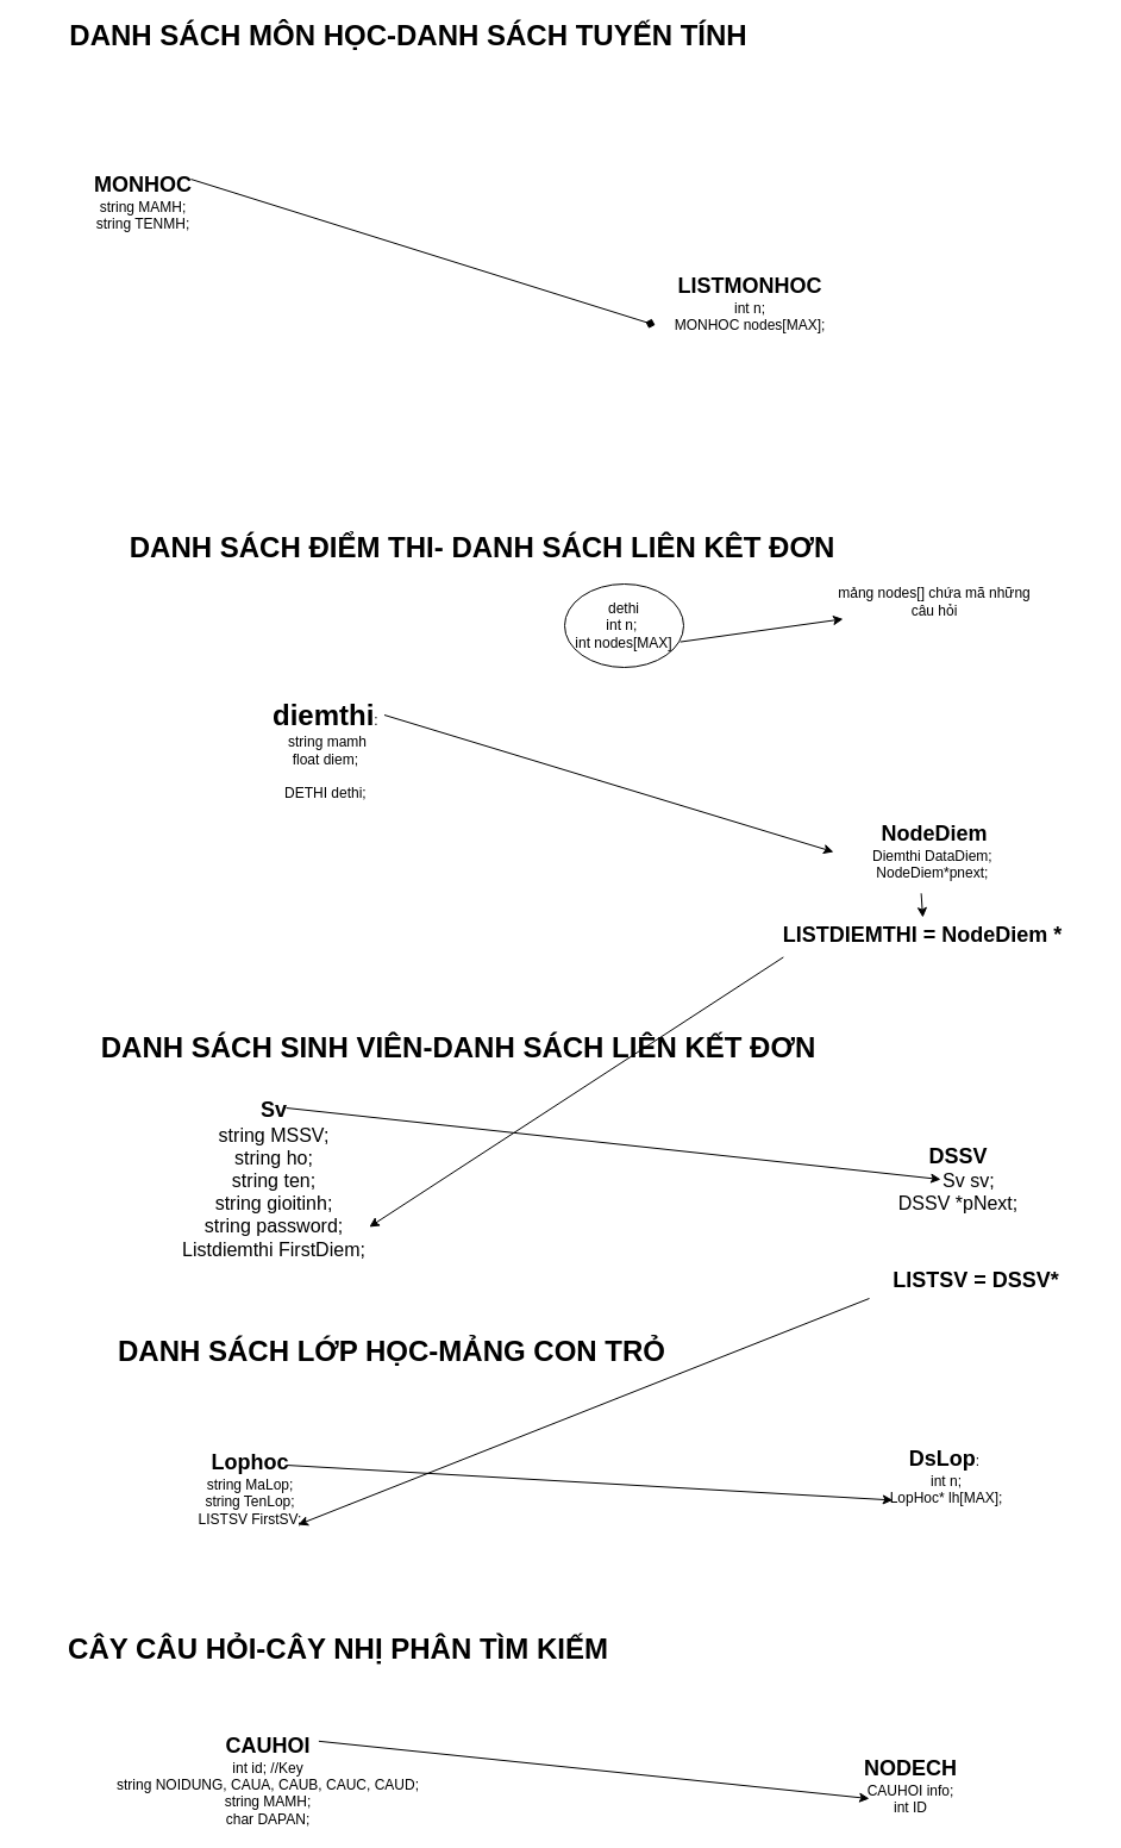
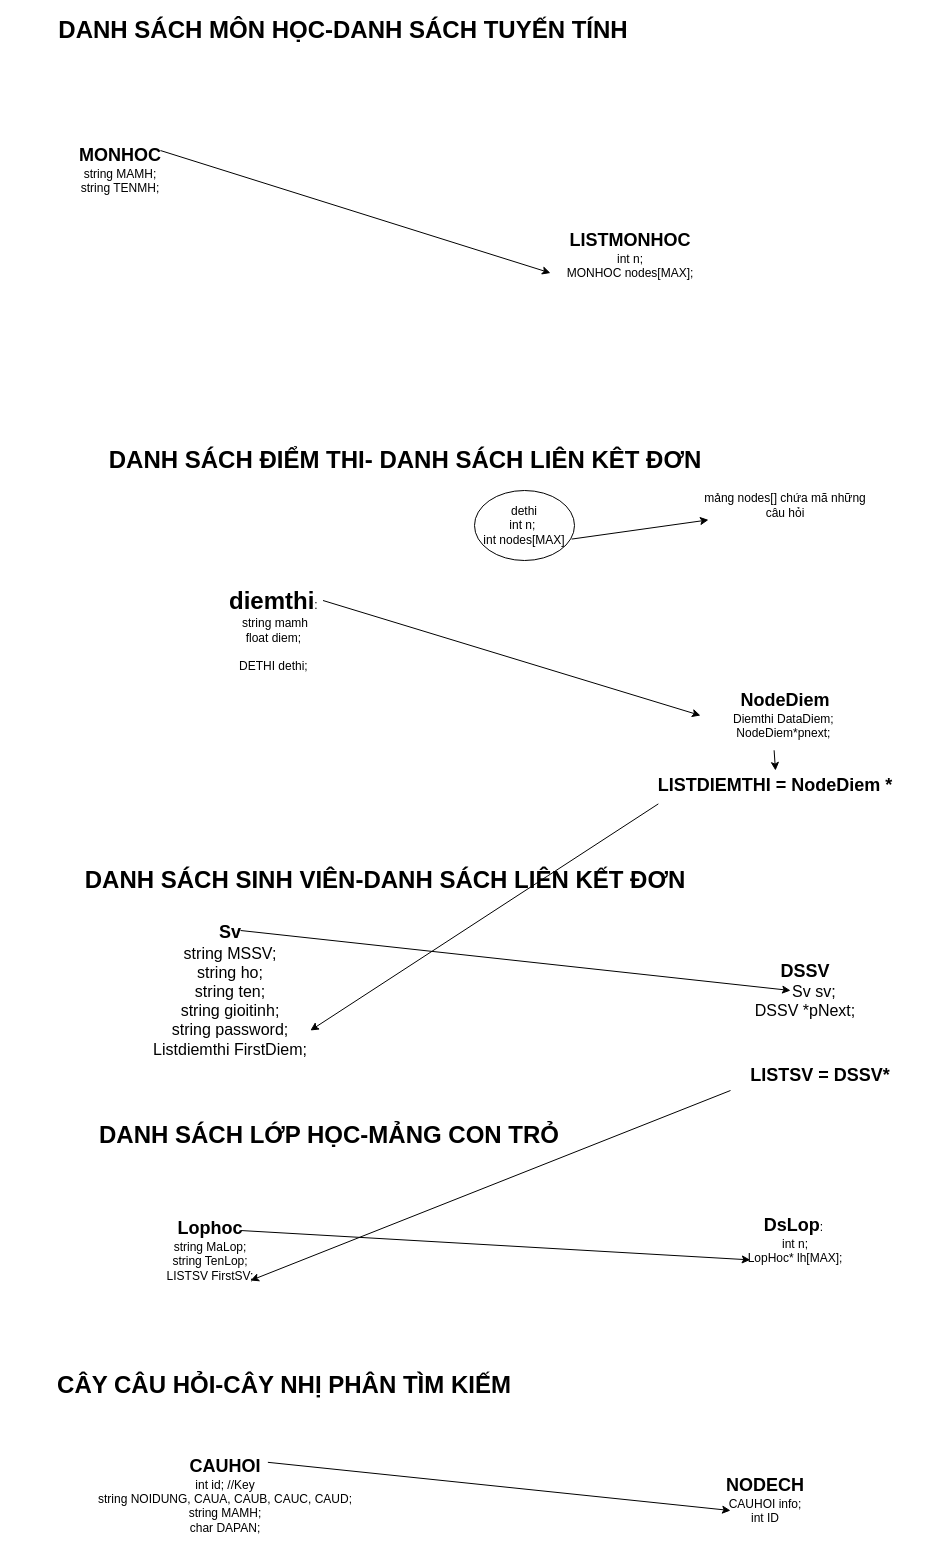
  <mxCell id="0" />
  <mxCell id="1" parent="0" />
  <mxCell id="2" value="dethi&lt;br&gt;int n;&amp;nbsp;&lt;br&gt;int nodes[MAX]" style="ellipse;whiteSpace=wrap;html=1;" vertex="1" parent="1"><mxGeometry x="474" y="490" width="100" height="70" as="geometry" /></mxCell>
  <mxCell id="3" value="&lt;b&gt;&lt;font style=&quot;font-size: 24px&quot;&gt;diemthi&lt;/font&gt;&lt;/b&gt;:&amp;nbsp;&lt;br&gt;string mamh&lt;br&gt;float diem;&amp;nbsp;&lt;br&gt;&lt;br&gt;DETHI dethi;&amp;nbsp;" style="text;html=1;strokeColor=none;fillColor=none;align=center;verticalAlign=middle;whiteSpace=wrap;rounded=0;" vertex="1" parent="1"><mxGeometry x="180" y="600" width="190" height="60" as="geometry" /></mxCell>
  <mxCell id="4" value="mảng nodes[] chứa mã những câu hỏi" style="text;html=1;strokeColor=none;fillColor=none;align=center;verticalAlign=middle;whiteSpace=wrap;rounded=0;" vertex="1" parent="1"><mxGeometry x="700" y="495" width="170" height="20" as="geometry" /></mxCell>
  <mxCell id="5" value="" style="endArrow=classic;html=1;entryX=0.047;entryY=1.22;entryDx=0;entryDy=0;entryPerimeter=0;exitX=0.972;exitY=0.694;exitDx=0;exitDy=0;exitPerimeter=0;" edge="1" parent="1" source="2" target="4"><mxGeometry width="50" height="50" relative="1" as="geometry"><mxPoint x="680" y="630" as="sourcePoint" /><mxPoint x="730" y="580" as="targetPoint" /></mxGeometry></mxCell>
  <mxCell id="6" value="&lt;font style=&quot;font-size: 18px&quot;&gt;&lt;b&gt;NodeDiem&lt;br&gt;&lt;/b&gt;&lt;/font&gt;Diemthi DataDiem;&amp;nbsp;&lt;br&gt;NodeDiem*pnext;&amp;nbsp;" style="text;html=1;strokeColor=none;fillColor=none;align=center;verticalAlign=middle;whiteSpace=wrap;rounded=0;" vertex="1" parent="1"><mxGeometry x="700" y="680" width="170" height="70" as="geometry" /></mxCell>
  <mxCell id="7" value="" style="endArrow=classic;html=1;entryX=0;entryY=0.5;entryDx=0;entryDy=0;exitX=0.75;exitY=0;exitDx=0;exitDy=0;" edge="1" parent="1" source="3" target="6"><mxGeometry width="50" height="50" relative="1" as="geometry"><mxPoint x="500" y="810" as="sourcePoint" /><mxPoint x="550" y="760" as="targetPoint" /></mxGeometry></mxCell>
  <mxCell id="8" value="&lt;b&gt;&lt;font style=&quot;font-size: 18px&quot;&gt;LISTDIEMTHI = NodeDiem *&lt;/font&gt;&lt;/b&gt;" style="text;html=1;strokeColor=none;fillColor=none;align=center;verticalAlign=middle;whiteSpace=wrap;rounded=0;" vertex="1" parent="1"><mxGeometry x="630" y="770" width="290" height="30" as="geometry" /></mxCell>
  <mxCell id="9" value="" style="endArrow=classic;html=1;entryX=0.5;entryY=0;entryDx=0;entryDy=0;exitX=0.433;exitY=0.997;exitDx=0;exitDy=0;exitPerimeter=0;" edge="1" parent="1" source="6" target="8"><mxGeometry width="50" height="50" relative="1" as="geometry"><mxPoint x="690" y="770" as="sourcePoint" /><mxPoint x="740" y="720" as="targetPoint" /></mxGeometry></mxCell>
  <mxCell id="10" value="&lt;font style=&quot;font-size: 24px&quot;&gt;&lt;b&gt;DANH SÁCH ĐIỂM THI- DANH SÁCH LIÊN KÊT ĐƠN&lt;/b&gt;&lt;/font&gt;" style="text;html=1;strokeColor=none;fillColor=none;align=center;verticalAlign=middle;whiteSpace=wrap;rounded=0;" vertex="1" parent="1"><mxGeometry x="70" y="450" width="670" height="20" as="geometry" /></mxCell>
  <mxCell id="11" value="&lt;font style=&quot;font-size: 18px&quot;&gt;&lt;b&gt;Sv&lt;/b&gt;&lt;br&gt;&lt;/font&gt;&lt;div&gt;&lt;font size=&quot;3&quot;&gt;string MSSV;&lt;/font&gt;&lt;/div&gt;&lt;div&gt;&lt;font size=&quot;3&quot;&gt;&lt;span&gt;&#09;&lt;/span&gt;string ho;&lt;/font&gt;&lt;/div&gt;&lt;div&gt;&lt;font size=&quot;3&quot;&gt;&lt;span&gt;&#09;&lt;/span&gt;string ten;&lt;/font&gt;&lt;/div&gt;&lt;div&gt;&lt;font size=&quot;3&quot;&gt;&lt;span&gt;&#09;&lt;/span&gt;string gioitinh;&lt;/font&gt;&lt;/div&gt;&lt;div&gt;&lt;font size=&quot;3&quot;&gt;&lt;span&gt;&#09;&lt;/span&gt;string password;&lt;/font&gt;&lt;/div&gt;&lt;div&gt;&lt;font size=&quot;3&quot;&gt;&lt;span&gt;&#09;&lt;/span&gt;Listdiemthi FirstDiem;&lt;/font&gt;&lt;/div&gt;" style="text;html=1;strokeColor=none;fillColor=none;align=center;verticalAlign=middle;whiteSpace=wrap;rounded=0;" vertex="1" parent="1"><mxGeometry x="150" y="890" width="160" height="200" as="geometry" /></mxCell>
  <mxCell id="12" value="" style="endArrow=classic;html=1;entryX=0.999;entryY=0.7;entryDx=0;entryDy=0;entryPerimeter=0;exitX=0.096;exitY=1.113;exitDx=0;exitDy=0;exitPerimeter=0;" edge="1" parent="1" source="8" target="11"><mxGeometry width="50" height="50" relative="1" as="geometry"><mxPoint x="580" y="900" as="sourcePoint" /><mxPoint x="630" y="850" as="targetPoint" /></mxGeometry></mxCell>
  <mxCell id="13" value="&lt;font style=&quot;font-size: 18px&quot;&gt;&lt;b&gt;DSSV&lt;/b&gt;&lt;br&gt;&lt;/font&gt;&lt;div&gt;&lt;font size=&quot;3&quot;&gt;&amp;nbsp; &amp;nbsp; Sv sv;&lt;/font&gt;&lt;/div&gt;&lt;div&gt;&lt;font size=&quot;3&quot;&gt;&lt;span&gt;&#09;&lt;/span&gt;DSSV *pNext;&lt;/font&gt;&lt;/div&gt;" style="text;html=1;strokeColor=none;fillColor=none;align=center;verticalAlign=middle;whiteSpace=wrap;rounded=0;" vertex="1" parent="1"><mxGeometry x="740" y="967.5" width="130" height="45" as="geometry" /></mxCell>
  <mxCell id="14" value="" style="endArrow=classic;html=1;exitX=0.563;exitY=0.2;exitDx=0;exitDy=0;entryX=0.385;entryY=0.5;entryDx=0;entryDy=0;entryPerimeter=0;exitPerimeter=0;" edge="1" parent="1" source="11" target="13"><mxGeometry width="50" height="50" relative="1" as="geometry"><mxPoint x="580" y="980" as="sourcePoint" /><mxPoint x="630" y="930" as="targetPoint" /></mxGeometry></mxCell>
  <mxCell id="15" value="&lt;font style=&quot;font-size: 24px&quot;&gt;&lt;b&gt;DANH SÁCH SINH VIÊN-DANH SÁCH LIÊN KẾT ĐƠN&lt;/b&gt;&lt;/font&gt;" style="text;html=1;strokeColor=none;fillColor=none;align=center;verticalAlign=middle;whiteSpace=wrap;rounded=0;" vertex="1" parent="1"><mxGeometry x="60" y="870" width="650" height="20" as="geometry" /></mxCell>
  <mxCell id="16" value="&lt;font style=&quot;font-size: 18px&quot;&gt;&lt;b&gt;LISTSV = DSSV*&lt;/b&gt;&lt;/font&gt;" style="text;html=1;strokeColor=none;fillColor=none;align=center;verticalAlign=middle;whiteSpace=wrap;rounded=0;" vertex="1" parent="1"><mxGeometry x="730" y="1060" width="180" height="30" as="geometry" /></mxCell>
  <mxCell id="17" value="&lt;font style=&quot;font-size: 18px&quot;&gt;&lt;b&gt;Lophoc&lt;br&gt;&lt;/b&gt;&lt;/font&gt;&lt;div&gt;string MaLop;&lt;/div&gt;&lt;div&gt;&lt;span&gt;&#09;&lt;/span&gt;string TenLop;&lt;/div&gt;&lt;div&gt;&lt;span&gt;&#09;&lt;/span&gt;LISTSV FirstSV;&lt;/div&gt;" style="text;html=1;strokeColor=none;fillColor=none;align=center;verticalAlign=middle;whiteSpace=wrap;rounded=0;" vertex="1" parent="1"><mxGeometry x="140" y="1210" width="140" height="80" as="geometry" /></mxCell>
  <mxCell id="18" value="" style="endArrow=classic;html=1;entryX=0.786;entryY=0.875;entryDx=0;entryDy=0;entryPerimeter=0;exitX=0;exitY=1;exitDx=0;exitDy=0;" edge="1" parent="1" source="16" target="17"><mxGeometry width="50" height="50" relative="1" as="geometry"><mxPoint x="550" y="1150" as="sourcePoint" /><mxPoint x="600" y="1100" as="targetPoint" /></mxGeometry></mxCell>
  <mxCell id="19" value="&lt;div&gt;&lt;font style=&quot;font-size: 18px&quot;&gt;&lt;b&gt;DsLop&lt;/b&gt;&lt;/font&gt;:&amp;nbsp;&lt;/div&gt;&lt;div&gt;&lt;span&gt;int n;&lt;/span&gt;&lt;/div&gt;&lt;div&gt;&lt;span&gt;&#09;&lt;/span&gt;LopHoc* lh[MAX];&lt;/div&gt;" style="text;html=1;strokeColor=none;fillColor=none;align=center;verticalAlign=middle;whiteSpace=wrap;rounded=0;" vertex="1" parent="1"><mxGeometry x="730" y="1220" width="130" height="40" as="geometry" /></mxCell>
  <mxCell id="20" value="" style="endArrow=classic;html=1;entryX=0.152;entryY=0.985;entryDx=0;entryDy=0;entryPerimeter=0;exitX=0.714;exitY=0.25;exitDx=0;exitDy=0;exitPerimeter=0;" edge="1" parent="1" source="17" target="19"><mxGeometry width="50" height="50" relative="1" as="geometry"><mxPoint x="510" y="1260" as="sourcePoint" /><mxPoint x="560" y="1210" as="targetPoint" /></mxGeometry></mxCell>
  <mxCell id="21" value="&lt;font style=&quot;font-size: 24px&quot;&gt;&lt;b&gt;DANH SÁCH LỚP HỌC-MẢNG CON TRỎ&lt;/b&gt;&lt;/font&gt;" style="text;html=1;strokeColor=none;fillColor=none;align=center;verticalAlign=middle;whiteSpace=wrap;rounded=0;" vertex="1" parent="1"><mxGeometry x="20" y="1130" width="618" height="10" as="geometry" /></mxCell>
  <mxCell id="22" value="&lt;div&gt;&lt;font style=&quot;font-size: 18px&quot;&gt;&lt;b&gt;CAUHOI&lt;/b&gt;&lt;/font&gt;&lt;/div&gt;&lt;div&gt;int id; //Key&lt;/div&gt;&lt;div&gt;&lt;span&gt;&#09;&lt;/span&gt;string NOIDUNG, CAUA, CAUB, CAUC, CAUD;&lt;/div&gt;&lt;div&gt;&lt;span&gt;&#09;&lt;/span&gt;string MAMH;&lt;/div&gt;&lt;div&gt;&lt;span&gt;&#09;&lt;/span&gt;char DAPAN;&lt;/div&gt;" style="text;html=1;strokeColor=none;fillColor=none;align=center;verticalAlign=middle;whiteSpace=wrap;rounded=0;" vertex="1" parent="1"><mxGeometry x="90" y="1460" width="270" height="70" as="geometry" /></mxCell>
  <mxCell id="23" value="&lt;font style=&quot;font-size: 18px&quot;&gt;&lt;b&gt;NODECH&lt;/b&gt;&lt;/font&gt;&lt;br&gt;&lt;div&gt;CAUHOI info;&lt;/div&gt;&lt;div&gt;&lt;span&gt;&#09;&lt;/span&gt;int ID&lt;/div&gt;" style="text;html=1;strokeColor=none;fillColor=none;align=center;verticalAlign=middle;whiteSpace=wrap;rounded=0;" vertex="1" parent="1"><mxGeometry x="700" y="1470" width="130" height="60" as="geometry" /></mxCell>
  <mxCell id="24" value="&lt;font style=&quot;font-size: 24px&quot;&gt;&lt;b&gt;CÂY CÂU HỎI-CÂY NHỊ PHÂN TÌM KIẾM&lt;/b&gt;&lt;/font&gt;" style="text;html=1;strokeColor=none;fillColor=none;align=center;verticalAlign=middle;whiteSpace=wrap;rounded=0;" vertex="1" parent="1"><mxGeometry x="44" y="1380" width="480" height="10" as="geometry" /></mxCell>
  <mxCell id="25" value="" style="endArrow=classic;html=1;entryX=0.231;entryY=0.667;entryDx=0;entryDy=0;entryPerimeter=0;exitX=0.657;exitY=0.026;exitDx=0;exitDy=0;exitPerimeter=0;" edge="1" parent="1" source="22" target="23"><mxGeometry width="50" height="50" relative="1" as="geometry"><mxPoint x="420" y="1500" as="sourcePoint" /><mxPoint x="470" y="1450" as="targetPoint" /></mxGeometry></mxCell>
  <mxCell id="26" value="&lt;font style=&quot;font-size: 18px&quot;&gt;&lt;b&gt;MONHOC&lt;/b&gt;&lt;/font&gt;&lt;br&gt;&lt;div&gt;string MAMH;&lt;/div&gt;&lt;div&gt;&lt;span&gt;&#09;&lt;/span&gt;string TENMH;&lt;/div&gt;" style="text;html=1;strokeColor=none;fillColor=none;align=center;verticalAlign=middle;whiteSpace=wrap;rounded=0;" vertex="1" parent="1"><mxGeometry x="60" y="140" width="120" height="60" as="geometry" /></mxCell>
  <mxCell id="27" value="&lt;b&gt;&lt;font style=&quot;font-size: 18px&quot;&gt;LISTMONHOC&lt;/font&gt;&lt;/b&gt;&lt;br&gt;&lt;div&gt;int n;&lt;/div&gt;&lt;div&gt;&lt;span&gt;&#09;&lt;/span&gt;MONHOC nodes[MAX];&lt;/div&gt;" style="text;html=1;strokeColor=none;fillColor=none;align=center;verticalAlign=middle;whiteSpace=wrap;rounded=0;" vertex="1" parent="1"><mxGeometry x="550" y="220" width="160" height="70" as="geometry" /></mxCell>
- <mxCell id="28" value="" style="endArrow=diamond;html=1;entryX=0;entryY=0.75;entryDx=0;entryDy=0;exitX=0.833;exitY=0.167;exitDx=0;exitDy=0;exitPerimeter=0;" edge="1" parent="1" source="26" target="27"><mxGeometry width="50" height="50" relative="1" as="geometry"><mxPoint x="530" y="570" as="sourcePoint" /><mxPoint x="580" y="520" as="targetPoint" /></mxGeometry></mxCell>
+ <mxCell id="28" value="" style="endArrow=classic;html=1;entryX=0;entryY=0.75;entryDx=0;entryDy=0;exitX=0.833;exitY=0.167;exitDx=0;exitDy=0;exitPerimeter=0;" edge="1" parent="1" source="26" target="27"><mxGeometry width="50" height="50" relative="1" as="geometry"><mxPoint x="530" y="570" as="sourcePoint" /><mxPoint x="580" y="520" as="targetPoint" /></mxGeometry></mxCell>
  <mxCell id="29" value="&lt;font style=&quot;font-size: 24px&quot;&gt;&lt;b&gt;DANH SÁCH MÔN HỌC-DANH SÁCH TUYẾN TÍNH&lt;/b&gt;&lt;/font&gt;" style="text;html=1;strokeColor=none;fillColor=none;align=center;verticalAlign=middle;whiteSpace=wrap;rounded=0;" vertex="1" parent="1"><mxGeometry x="48" y="20" width="590" height="20" as="geometry" /></mxCell>
